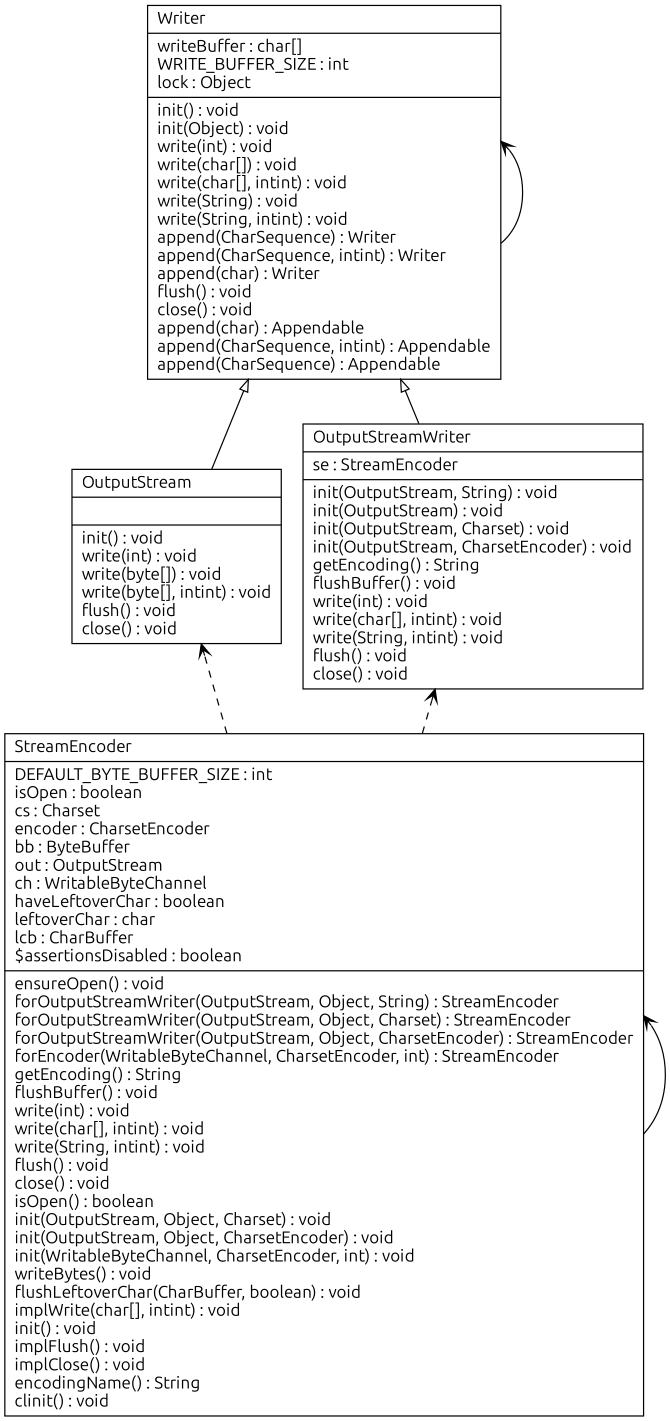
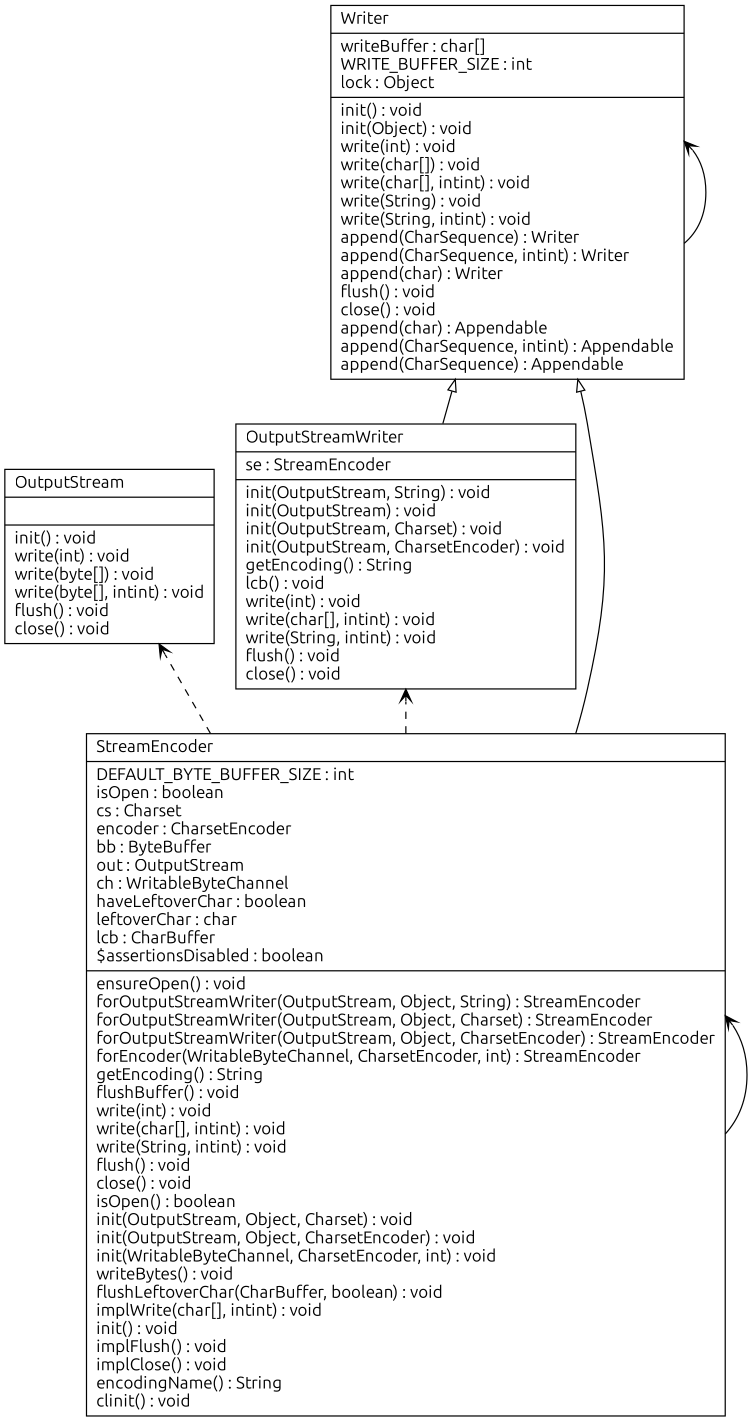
  digraph {
    fontname=Ubuntu
    fontsize=8
    rankdir=BT
    node [color="#000000" fillcolor="#000000" fontname=Ubuntu shape=record]
    edge [arrowhead=vee fontname=Ubuntu style=solid]
    n1 [label="{OutputStream\l||init() : void\lwrite(int) : void\lwrite(byte[]) : void\lwrite(byte[], intint) : void\lflush() : void\lclose() : void\l}"]
-   n2 [label="{OutputStreamWriter\l|se : StreamEncoder\l|init(OutputStream, String) : void\linit(OutputStream) : void\linit(OutputStream, Charset) : void\linit(OutputStream, CharsetEncoder) : void\lgetEncoding() : String\lflushBuffer() : void\lwrite(int) : void\lwrite(char[], intint) : void\lwrite(String, intint) : void\lflush() : void\lclose() : void\l}"]
+   n2 [label="{OutputStreamWriter\l|se : StreamEncoder\l|init(OutputStream, String) : void\linit(OutputStream) : void\linit(OutputStream, Charset) : void\linit(OutputStream, CharsetEncoder) : void\lgetEncoding() : String\llcb() : void\lwrite(int) : void\lwrite(char[], intint) : void\lwrite(String, intint) : void\lflush() : void\lclose() : void\l}"]
    n3 [label="{Writer\l|writeBuffer : char[]\lWRITE_BUFFER_SIZE : int\llock : Object\l|init() : void\linit(Object) : void\lwrite(int) : void\lwrite(char[]) : void\lwrite(char[], intint) : void\lwrite(String) : void\lwrite(String, intint) : void\lappend(CharSequence) : Writer\lappend(CharSequence, intint) : Writer\lappend(char) : Writer\lflush() : void\lclose() : void\lappend(char) : Appendable\lappend(CharSequence, intint) : Appendable\lappend(CharSequence) : Appendable\l}"]
    n4 [label="{StreamEncoder\l|DEFAULT_BYTE_BUFFER_SIZE : int\lisOpen : boolean\lcs : Charset\lencoder : CharsetEncoder\lbb : ByteBuffer\lout : OutputStream\lch : WritableByteChannel\lhaveLeftoverChar : boolean\lleftoverChar : char\llcb : CharBuffer\l$assertionsDisabled : boolean\l|ensureOpen() : void\lforOutputStreamWriter(OutputStream, Object, String) : StreamEncoder\lforOutputStreamWriter(OutputStream, Object, Charset) : StreamEncoder\lforOutputStreamWriter(OutputStream, Object, CharsetEncoder) : StreamEncoder\lforEncoder(WritableByteChannel, CharsetEncoder, int) : StreamEncoder\lgetEncoding() : String\lflushBuffer() : void\lwrite(int) : void\lwrite(char[], intint) : void\lwrite(String, intint) : void\lflush() : void\lclose() : void\lisOpen() : boolean\linit(OutputStream, Object, Charset) : void\linit(OutputStream, Object, CharsetEncoder) : void\linit(WritableByteChannel, CharsetEncoder, int) : void\lwriteBytes() : void\lflushLeftoverChar(CharBuffer, boolean) : void\limplWrite(char[], intint) : void\linit() : void\limplFlush() : void\limplClose() : void\lencodingName() : String\lclinit() : void\l}"]
    n2 -> n3 [arrowhead=onormal]
    n3 -> n3
    n4 -> n1 [style=dashed]
    n4 -> n2 [style=dashed]
-   n1 -> n3 [arrowhead=onormal]
+   n4 -> n3 [arrowhead=onormal]
    n4 -> n4
  }
